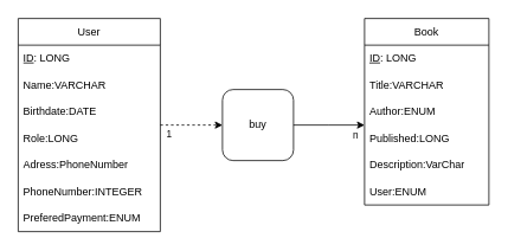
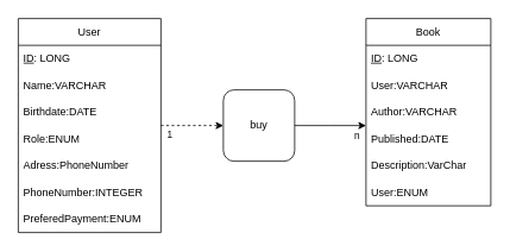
  <mxCell id="0" />
  <mxCell id="1" parent="0" />
  <mxCell id="2" value="Book" style="swimlane;fontStyle=0;childLayout=stackLayout;horizontal=1;startSize=30;horizontalStack=0;resizeParent=1;resizeParentMax=0;resizeLast=0;collapsible=1;marginBottom=0;whiteSpace=wrap;html=1;" vertex="1" parent="1"><mxGeometry x="410" y="20" width="140" height="210" as="geometry" /></mxCell>
  <mxCell id="3" value="&lt;u&gt;ID&lt;/u&gt;: LONG" style="text;strokeColor=none;fillColor=none;align=left;verticalAlign=middle;spacingLeft=4;spacingRight=4;overflow=hidden;points=[[0,0.5],[1,0.5]];portConstraint=eastwest;rotatable=0;whiteSpace=wrap;html=1;" vertex="1" parent="2"><mxGeometry y="30" width="140" height="30" as="geometry" /></mxCell>
- <mxCell id="4" value="Title:VARCHAR" style="text;strokeColor=none;fillColor=none;align=left;verticalAlign=middle;spacingLeft=4;spacingRight=4;overflow=hidden;points=[[0,0.5],[1,0.5]];portConstraint=eastwest;rotatable=0;whiteSpace=wrap;html=1;" vertex="1" parent="2"><mxGeometry y="60" width="140" height="30" as="geometry" /></mxCell>
- <mxCell id="5" value="Author:ENUM" style="text;strokeColor=none;fillColor=none;align=left;verticalAlign=middle;spacingLeft=4;spacingRight=4;overflow=hidden;points=[[0,0.5],[1,0.5]];portConstraint=eastwest;rotatable=0;whiteSpace=wrap;html=1;" vertex="1" parent="2"><mxGeometry y="90" width="140" height="30" as="geometry" /></mxCell>
- <mxCell id="6" value="Published:LONG" style="text;strokeColor=none;fillColor=none;align=left;verticalAlign=middle;spacingLeft=4;spacingRight=4;overflow=hidden;points=[[0,0.5],[1,0.5]];portConstraint=eastwest;rotatable=0;whiteSpace=wrap;html=1;" vertex="1" parent="2"><mxGeometry y="120" width="140" height="30" as="geometry" /></mxCell>
+ <mxCell id="4" value="User:VARCHAR" style="text;strokeColor=none;fillColor=none;align=left;verticalAlign=middle;spacingLeft=4;spacingRight=4;overflow=hidden;points=[[0,0.5],[1,0.5]];portConstraint=eastwest;rotatable=0;whiteSpace=wrap;html=1;" vertex="1" parent="2"><mxGeometry y="60" width="140" height="30" as="geometry" /></mxCell>
+ <mxCell id="5" value="Author:VARCHAR" style="text;strokeColor=none;fillColor=none;align=left;verticalAlign=middle;spacingLeft=4;spacingRight=4;overflow=hidden;points=[[0,0.5],[1,0.5]];portConstraint=eastwest;rotatable=0;whiteSpace=wrap;html=1;" vertex="1" parent="2"><mxGeometry y="90" width="140" height="30" as="geometry" /></mxCell>
+ <mxCell id="6" value="Published:DATE" style="text;strokeColor=none;fillColor=none;align=left;verticalAlign=middle;spacingLeft=4;spacingRight=4;overflow=hidden;points=[[0,0.5],[1,0.5]];portConstraint=eastwest;rotatable=0;whiteSpace=wrap;html=1;" vertex="1" parent="2"><mxGeometry y="120" width="140" height="30" as="geometry" /></mxCell>
  <mxCell id="7" value="Description:VarChar" style="text;strokeColor=none;fillColor=none;align=left;verticalAlign=middle;spacingLeft=4;spacingRight=4;overflow=hidden;points=[[0,0.5],[1,0.5]];portConstraint=eastwest;rotatable=0;whiteSpace=wrap;html=1;" vertex="1" parent="2"><mxGeometry y="150" width="140" height="30" as="geometry" /></mxCell>
  <mxCell id="8" value="User:ENUM" style="text;strokeColor=none;fillColor=none;align=left;verticalAlign=middle;spacingLeft=4;spacingRight=4;overflow=hidden;points=[[0,0.5],[1,0.5]];portConstraint=eastwest;rotatable=0;whiteSpace=wrap;html=1;" vertex="1" parent="2"><mxGeometry y="180" width="140" height="30" as="geometry" /></mxCell>
  <mxCell id="9" value="1" style="edgeStyle=orthogonalEdgeStyle;rounded=0;orthogonalLoop=1;jettySize=auto;html=1;entryX=0;entryY=0.5;entryDx=0;entryDy=0;dashed=1;" edge="1" parent="1" source="10" target="18"><mxGeometry x="-0.714" y="-10" relative="1" as="geometry"><mxPoint as="offset" /></mxGeometry></mxCell>
  <mxCell id="10" value="User" style="swimlane;fontStyle=0;childLayout=stackLayout;horizontal=1;startSize=30;horizontalStack=0;resizeParent=1;resizeParentMax=0;resizeLast=0;collapsible=1;marginBottom=0;whiteSpace=wrap;html=1;" vertex="1" parent="1"><mxGeometry x="20" y="20" width="160" height="240" as="geometry" /></mxCell>
  <mxCell id="11" value="&lt;u&gt;ID&lt;/u&gt;: LONG" style="text;strokeColor=none;fillColor=none;align=left;verticalAlign=middle;spacingLeft=4;spacingRight=4;overflow=hidden;points=[[0,0.5],[1,0.5]];portConstraint=eastwest;rotatable=0;whiteSpace=wrap;html=1;" vertex="1" parent="10"><mxGeometry y="30" width="160" height="30" as="geometry" /></mxCell>
  <mxCell id="12" value="Name:VARCHAR" style="text;strokeColor=none;fillColor=none;align=left;verticalAlign=middle;spacingLeft=4;spacingRight=4;overflow=hidden;points=[[0,0.5],[1,0.5]];portConstraint=eastwest;rotatable=0;whiteSpace=wrap;html=1;" vertex="1" parent="10"><mxGeometry y="60" width="160" height="30" as="geometry" /></mxCell>
  <mxCell id="13" value="Birthdate:DATE" style="text;strokeColor=none;fillColor=none;align=left;verticalAlign=middle;spacingLeft=4;spacingRight=4;overflow=hidden;points=[[0,0.5],[1,0.5]];portConstraint=eastwest;rotatable=0;whiteSpace=wrap;html=1;" vertex="1" parent="10"><mxGeometry y="90" width="160" height="30" as="geometry" /></mxCell>
- <mxCell id="14" value="Role:LONG" style="text;strokeColor=none;fillColor=none;align=left;verticalAlign=middle;spacingLeft=4;spacingRight=4;overflow=hidden;points=[[0,0.5],[1,0.5]];portConstraint=eastwest;rotatable=0;whiteSpace=wrap;html=1;" vertex="1" parent="10"><mxGeometry y="120" width="160" height="30" as="geometry" /></mxCell>
+ <mxCell id="14" value="Role:ENUM" style="text;strokeColor=none;fillColor=none;align=left;verticalAlign=middle;spacingLeft=4;spacingRight=4;overflow=hidden;points=[[0,0.5],[1,0.5]];portConstraint=eastwest;rotatable=0;whiteSpace=wrap;html=1;" vertex="1" parent="10"><mxGeometry y="120" width="160" height="30" as="geometry" /></mxCell>
  <mxCell id="15" value="Adress:PhoneNumber" style="text;strokeColor=none;fillColor=none;align=left;verticalAlign=middle;spacingLeft=4;spacingRight=4;overflow=hidden;points=[[0,0.5],[1,0.5]];portConstraint=eastwest;rotatable=0;whiteSpace=wrap;html=1;" vertex="1" parent="10"><mxGeometry y="150" width="160" height="30" as="geometry" /></mxCell>
  <mxCell id="16" value="PhoneNumber:INTEGER" style="text;strokeColor=none;fillColor=none;align=left;verticalAlign=middle;spacingLeft=4;spacingRight=4;overflow=hidden;points=[[0,0.5],[1,0.5]];portConstraint=eastwest;rotatable=0;whiteSpace=wrap;html=1;" vertex="1" parent="10"><mxGeometry y="180" width="160" height="30" as="geometry" /></mxCell>
  <mxCell id="17" value="PreferedPayment:ENUM" style="text;strokeColor=none;fillColor=none;align=left;verticalAlign=middle;spacingLeft=4;spacingRight=4;overflow=hidden;points=[[0,0.5],[1,0.5]];portConstraint=eastwest;rotatable=0;whiteSpace=wrap;html=1;" vertex="1" parent="10"><mxGeometry y="210" width="160" height="30" as="geometry" /></mxCell>
  <mxCell id="18" value="buy" style="whiteSpace=wrap;html=1;rounded=1;" vertex="1" parent="1"><mxGeometry x="250" y="100" width="80" height="80" as="geometry" /></mxCell>
  <mxCell id="19" style="edgeStyle=orthogonalEdgeStyle;rounded=0;orthogonalLoop=1;jettySize=auto;html=1;" edge="1" parent="1" source="18"><mxGeometry relative="1" as="geometry"><mxPoint x="410" y="140" as="targetPoint" /></mxGeometry></mxCell>
  <mxCell id="20" value="n" style="edgeLabel;html=1;align=center;verticalAlign=middle;resizable=0;points=[];" vertex="1" connectable="0" parent="19"><mxGeometry x="0.077" y="1" relative="1" as="geometry"><mxPoint x="27" y="11" as="offset" /></mxGeometry></mxCell>
